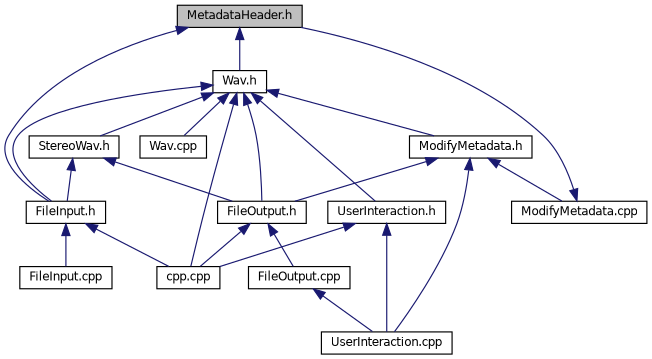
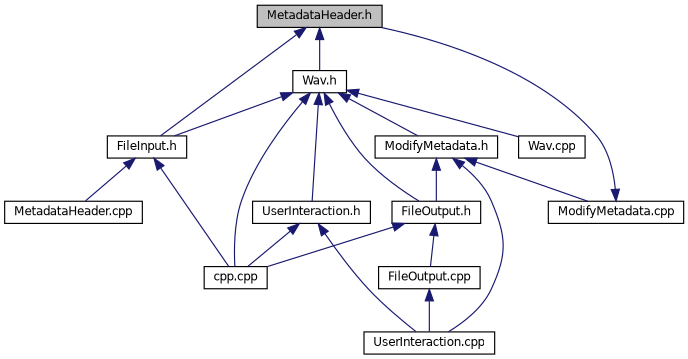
  digraph {
    node [color=black fillcolor=white fontname=Helvetica fontsize=10 shape=record style=filled]
    edge [color=midnightblue dir=back fontname=Helvetica fontsize=10 labelfontname=Helvetica labelfontsize=10 style=solid]
    n1 [fillcolor=grey75 fontcolor=black height=0.2 label="MetadataHeader.h" width=0.4]
    n2 [height=0.2 label="Wav.h" width=0.4]
    n3 [height=0.2 label="FileInput.h" width=0.4]
    n4 [height=0.2 label="cpp.cpp" width=0.4]
    n5 [height=0.2 label="FileOutput.h" width=0.4]
-   n6 [height=0.2 label="StereoWav.h" width=0.4]
    n7 [height=0.2 label="ModifyMetadata.h" width=0.4]
    n8 [height=0.2 label="UserInteraction.h" width=0.4]
    n9 [height=0.2 label="Wav.cpp" width=0.4]
-   n10 [height=0.2 label="FileInput.cpp" width=0.4]
+   n10 [height=0.2 label="MetadataHeader.cpp" width=0.4]
    n11 [height=0.2 label="ModifyMetadata.cpp" width=0.4]
    n12 [height=0.2 label="FileOutput.cpp" width=0.4]
    n13 [height=0.2 label="UserInteraction.cpp" width=0.4]
    n1 -> n2
    n1 -> n3
    n2 -> n3
    n2 -> n4
    n2 -> n5
-   n2 -> n6
    n2 -> n7
    n2 -> n8
    n2 -> n9
    n3 -> n4
    n3 -> n10
    n5 -> n4
    n5 -> n12
-   n6 -> n3
-   n6 -> n5
    n7 -> n5
    n7 -> n11
    n7 -> n13
    n8 -> n4
    n8 -> n13
    n11 -> n1
    n12 -> n13
  }
